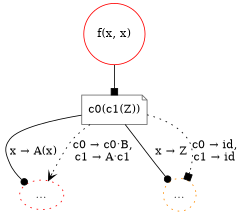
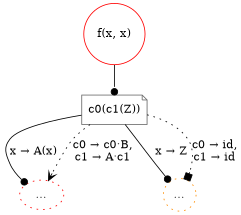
  digraph {
    node [shape=circle style=rounded color=red]
    edge [arrowhead=box]
    n1 [label="f(x, x)"]
    n2 [label="c0(c1(Z))" shape=note color=gray40]
    n3 [label="…" shape=ellipse style="dotted,rounded"]
    n4 [label="…" style="dotted,rounded" color=darkorange]
-   n1 -> n2
+   n1 -> n2 [arrowhead=dot]
    n2 -> n3 [label="x → A(x)" arrowhead=dot]
    n2 -> n3 [label="c0 → c0·B,\nc1 → A·c1" style=dotted arrowhead=vee]
    n2 -> n4 [label="x → Z" arrowhead=dot]
    n2 -> n4 [label="c0 → id,\nc1 → id" style=dotted]
  }
